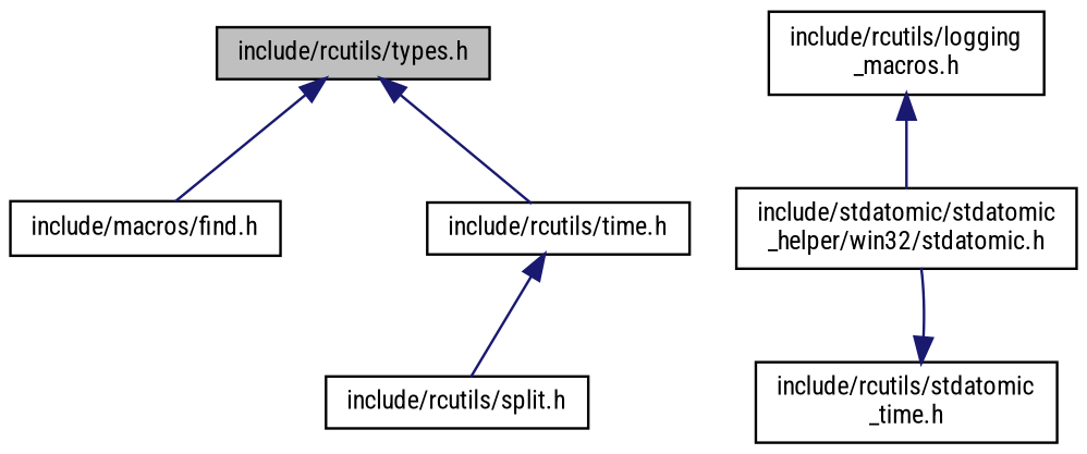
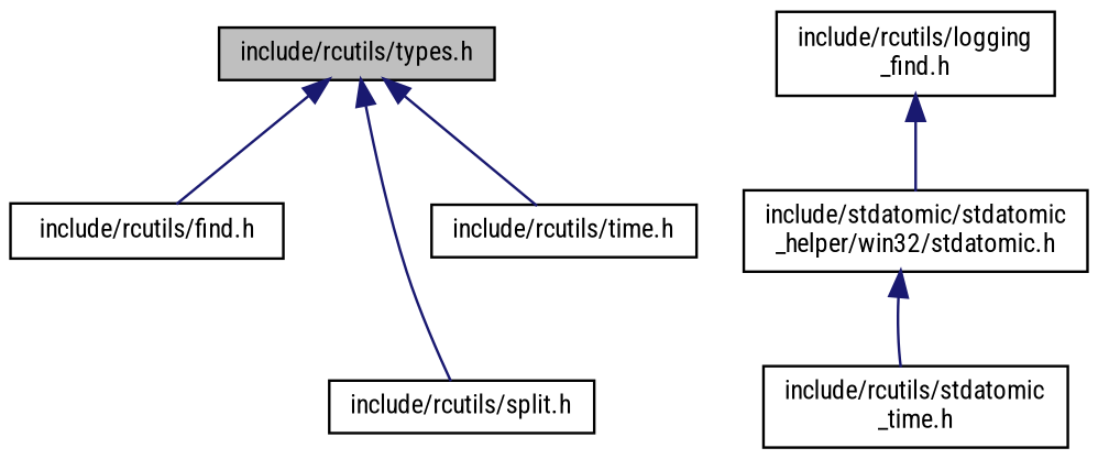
  digraph {
    fontname="Roboto Condensed"
    node [color=black fillcolor=white fontname="Roboto Condensed" fontsize=10 shape=record style=filled]
    edge [color=midnightblue dir=back fontname="Roboto Condensed" fontsize=10 labelfontname=Helvetica labelfontsize=10 style=solid]
    n1 [fillcolor=grey75 fontcolor=black height=0.2 label="include/rcutils/types.h" width=0.4]
-   n2 [height=0.2 label="include/macros/find.h" width=0.4]
+   n2 [height=0.2 label="include/rcutils/find.h" width=0.4]
    n3 [height=0.2 label="include/rcutils/split.h" width=0.4]
    n4 [height=0.2 label="include/rcutils/time.h" width=0.4]
-   n5 [height=0.2 label="include/rcutils/logging\l_macros.h" width=0.4]
+   n5 [height=0.2 label="include/rcutils/logging\l_find.h" width=0.4]
    n6 [height=0.2 label="include/stdatomic/stdatomic\l_helper/win32/stdatomic.h" width=0.4]
    n7 [height=0.2 label="include/rcutils/stdatomic\l_time.h" width=0.4]
    n1 -> n2
-   n4 -> n3
+   n1 -> n3
    n1 -> n4
    n5 -> n6
-   n7 -> n6
+   n6 -> n7
  }
